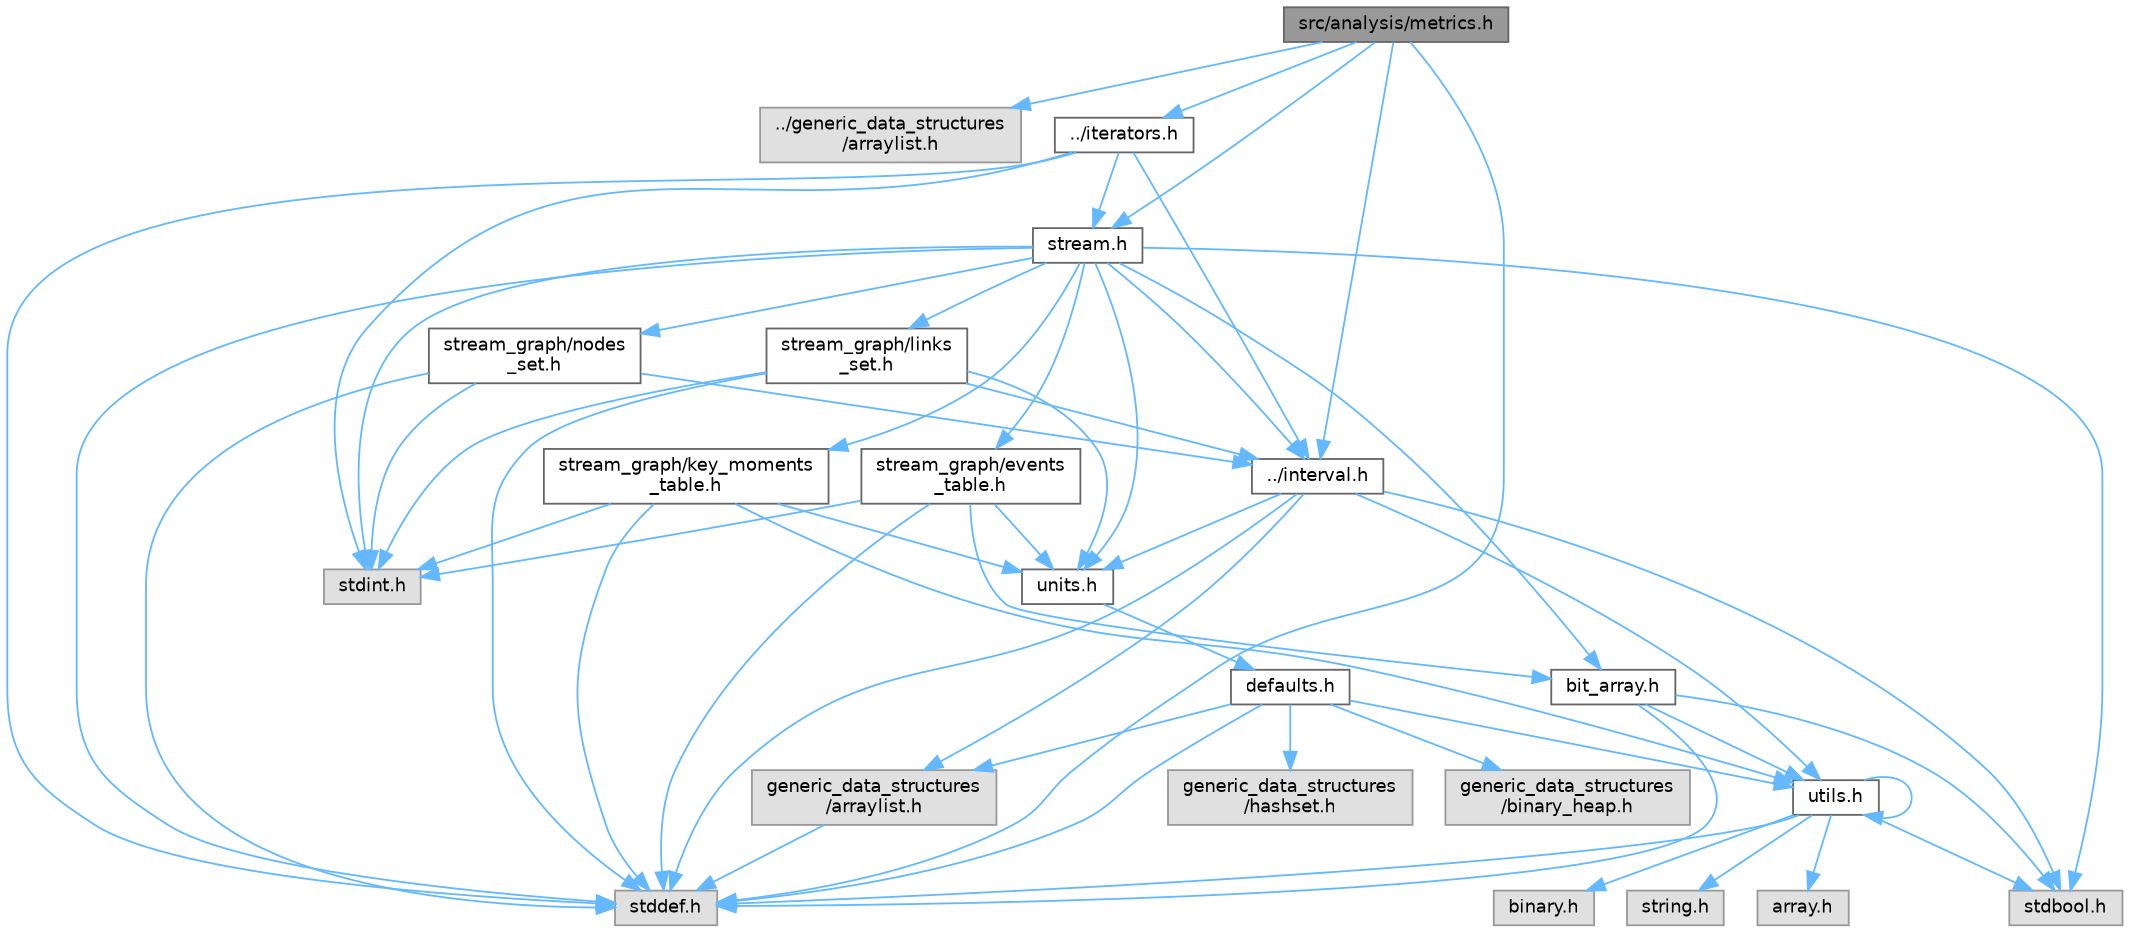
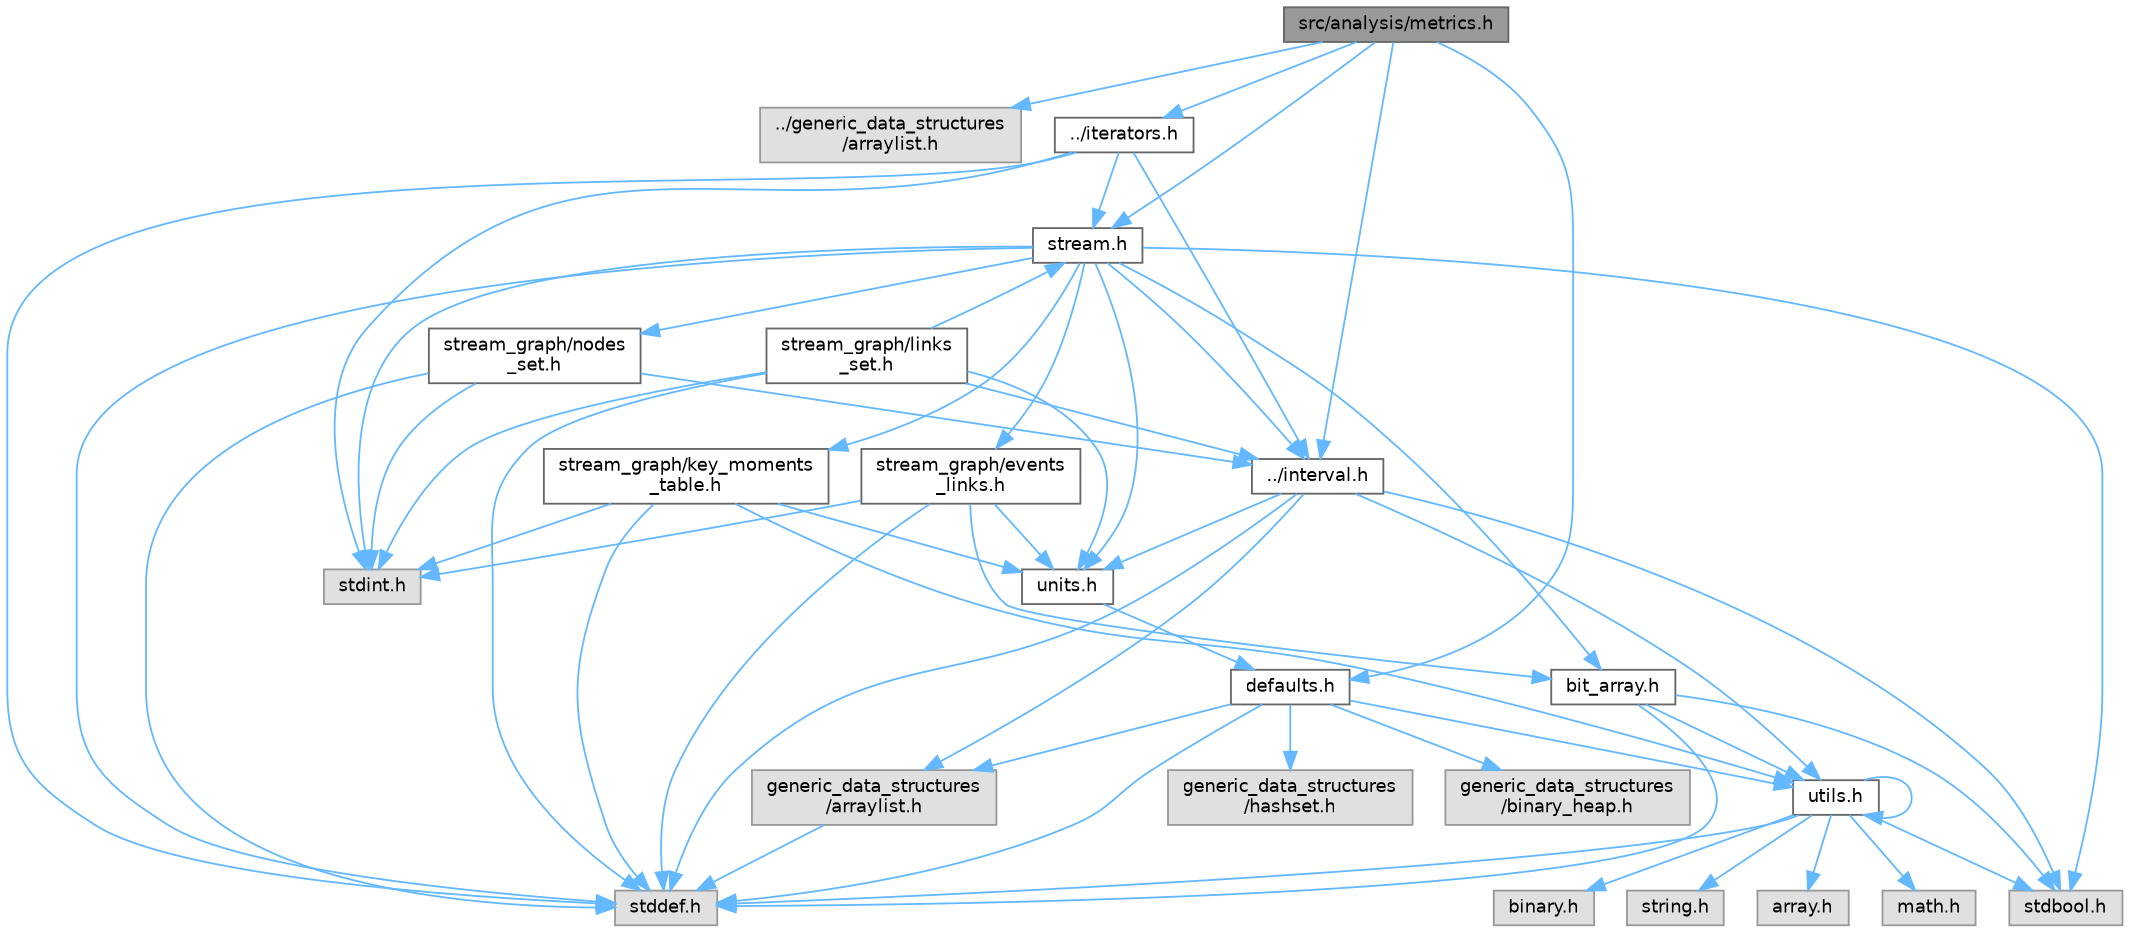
  digraph {
    node [color=grey60 fillcolor="#E0E0E0" fontname=Helvetica fontsize=10 shape=box style=filled]
    edge [color=steelblue1 fontname=Helvetica fontsize=10 labelfontname=Helvetica labelfontsize=10 style=solid]
    n1 [color=gray40 fillcolor=grey60 fontcolor=black height=0.2 label="src/analysis/metrics.h" width=0.4]
    n2 [height=0.2 label="../generic_data_structures\l/arraylist.h" width=0.4]
    n3 [color=grey40 fillcolor=white height=0.2 label="../interval.h" width=0.4]
    n4 [height=0.2 label="stddef.h" width=0.4]
    n5 [color=grey40 fillcolor=white height=0.2 label="../iterators.h" width=0.4]
    n6 [color=grey40 fillcolor=white height=0.2 label="stream.h" width=0.4]
    n7 [height=0.2 label="generic_data_structures\l/arraylist.h" width=0.4]
    n8 [color=grey40 fillcolor=white height=0.2 label="units.h" width=0.4]
    n9 [color=grey40 fillcolor=white height=0.2 label="utils.h" width=0.4]
    n10 [height=0.2 label="stdbool.h" width=0.4]
    n11 [height=0.2 label="stdint.h" width=0.4]
    n12 [color=grey40 fillcolor=white height=0.2 label="bit_array.h" width=0.4]
-   n13 [color=grey40 fillcolor=white height=0.2 label="stream_graph/events\l_table.h" width=0.4]
+   n13 [color=grey40 fillcolor=white height=0.2 label="stream_graph/events\l_links.h" width=0.4]
    n14 [color=grey40 fillcolor=white height=0.2 label="stream_graph/key_moments\l_table.h" width=0.4]
    n15 [color=grey40 fillcolor=white height=0.2 label="stream_graph/links\l_set.h" width=0.4]
    n16 [color=grey40 fillcolor=white height=0.2 label="stream_graph/nodes\l_set.h" width=0.4]
    n17 [color=grey40 fillcolor=white height=0.2 label="defaults.h" width=0.4]
    n18 [height=0.2 label="array.h" width=0.4]
+   n19 [height=0.2 label="math.h" width=0.4]
    n20 [height=0.2 label="binary.h" width=0.4]
    n21 [height=0.2 label="string.h" width=0.4]
    n22 [height=0.2 label="generic_data_structures\l/binary_heap.h" width=0.4]
    n23 [height=0.2 label="generic_data_structures\l/hashset.h" width=0.4]
    n1 -> n2
    n1 -> n3
-   n1 -> n4
+   n1 -> n17
    n1 -> n5
    n1 -> n6
    n3 -> n4
    n3 -> n7
    n3 -> n8
    n3 -> n9
    n3 -> n10
    n5 -> n3
    n5 -> n4
    n5 -> n6
    n5 -> n11
    n6 -> n3
    n6 -> n4
    n6 -> n8
    n6 -> n10
    n6 -> n11
    n6 -> n12
    n6 -> n13
    n6 -> n14
-   n6 -> n15
+   n15 -> n6
    n6 -> n16
    n7 -> n4
    n8 -> n17
    n9 -> n4
    n9 -> n9
    n9 -> n10
    n9 -> n18
+   n9 -> n19
    n9 -> n20
    n9 -> n21
    n12 -> n4
    n12 -> n9
    n12 -> n10
    n13 -> n4
    n13 -> n8
    n13 -> n11
    n13 -> n12
    n14 -> n4
    n14 -> n8
    n14 -> n9
    n14 -> n11
    n15 -> n3
    n15 -> n4
    n15 -> n8
    n15 -> n11
    n16 -> n3
    n16 -> n4
    n16 -> n11
    n17 -> n4
    n17 -> n7
    n17 -> n9
    n17 -> n22
    n17 -> n23
  }
